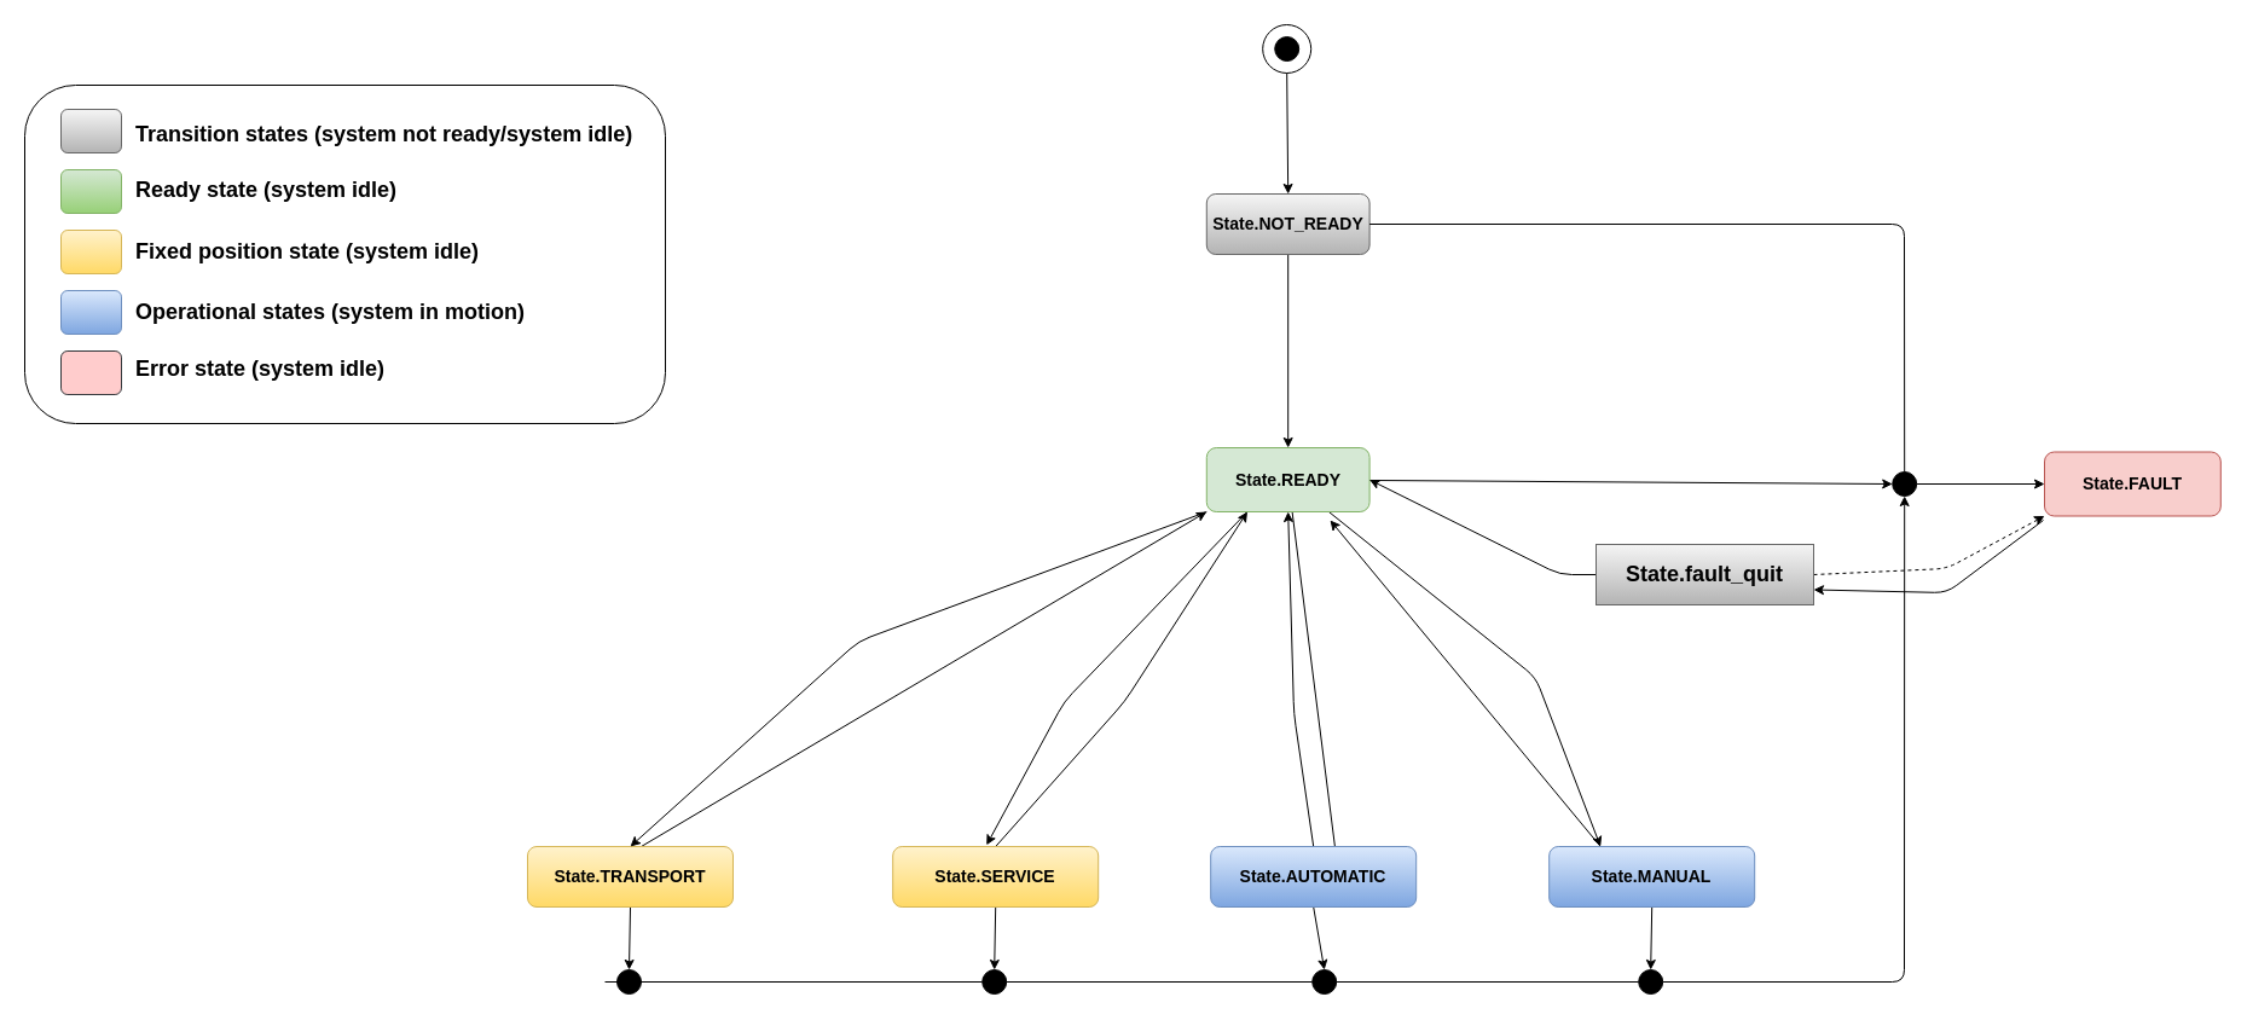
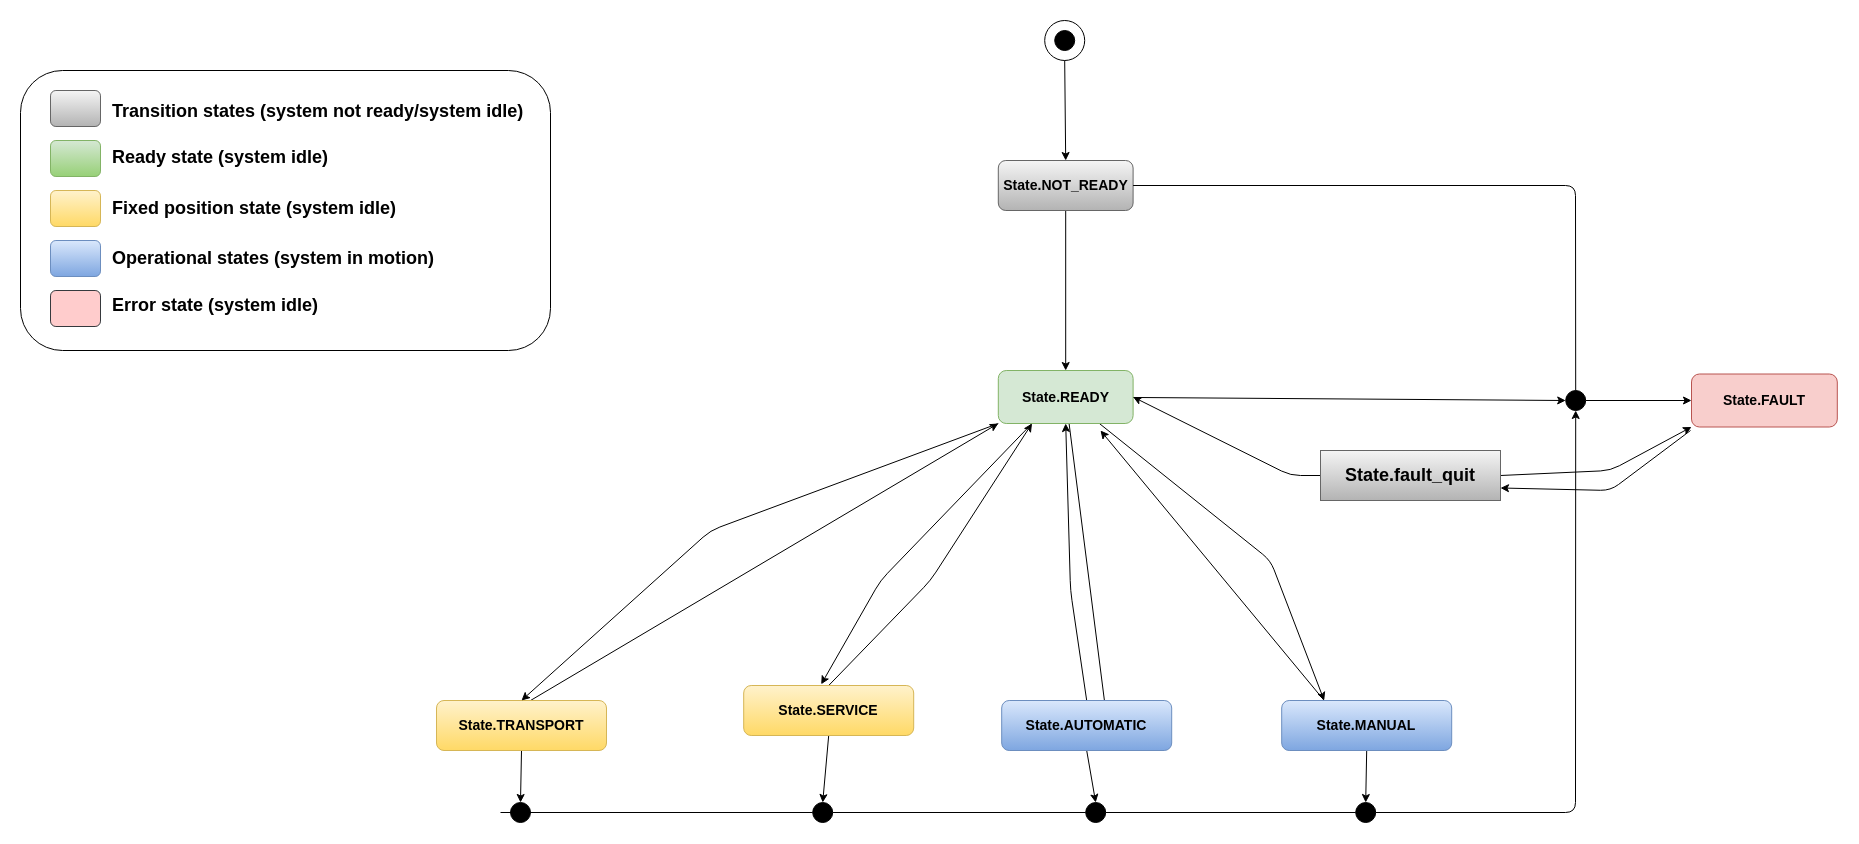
  <mxCell id="0" />
  <mxCell id="1" parent="0" />
  <mxCell id="2" style="edgeStyle=none;html=1;entryX=1;entryY=0.75;entryDx=0;entryDy=0;fontSize=18;" parent="1" target="31" edge="1"><mxGeometry relative="1" as="geometry"><mxPoint x="1690" y="430" as="sourcePoint" /><Array as="points"><mxPoint x="1610" y="490" /></Array></mxGeometry></mxCell>
  <mxCell id="3" value="&lt;font style=&quot;font-size: 14px;&quot;&gt;&lt;font style=&quot;&quot;&gt;&lt;b style=&quot;&quot;&gt;State.&lt;/b&gt;&lt;/font&gt;&lt;b style=&quot;&quot;&gt;FAULT&lt;/b&gt;&lt;/font&gt;" style="rounded=1;whiteSpace=wrap;html=1;fillColor=#f8cecc;strokeColor=#b85450;" parent="1" vertex="1"><mxGeometry x="1691" y="373.5" width="145.8" height="53" as="geometry" /></mxCell>
  <mxCell id="4" style="edgeStyle=none;html=1;exitX=0.5;exitY=1;exitDx=0;exitDy=0;entryX=0.5;entryY=0;entryDx=0;entryDy=0;fontSize=18;" parent="1" source="5" target="14" edge="1"><mxGeometry relative="1" as="geometry" /></mxCell>
  <mxCell id="5" value="&lt;font style=&quot;font-size: 14px;&quot;&gt;&lt;font style=&quot;&quot;&gt;&lt;b style=&quot;&quot;&gt;State.&lt;/b&gt;&lt;/font&gt;&lt;b style=&quot;&quot;&gt;NOT_READY&lt;/b&gt;&lt;/font&gt;" style="rounded=1;whiteSpace=wrap;html=1;fillColor=#f5f5f5;gradientColor=#b3b3b3;strokeColor=#666666;" parent="1" vertex="1"><mxGeometry x="997.8" y="160" width="134.8" height="50" as="geometry" /></mxCell>
  <mxCell id="6" style="edgeStyle=none;html=1;fontSize=18;entryX=0;entryY=1;entryDx=0;entryDy=0;" parent="1" target="14" edge="1"><mxGeometry relative="1" as="geometry"><mxPoint x="945.2" y="590" as="targetPoint" /><mxPoint x="530" y="700" as="sourcePoint" /><Array as="points" /></mxGeometry></mxCell>
  <mxCell id="7" style="edgeStyle=none;html=1;exitX=0.5;exitY=1;exitDx=0;exitDy=0;fontSize=18;entryX=0.5;entryY=0;entryDx=0;entryDy=0;" parent="1" source="8" target="44" edge="1"><mxGeometry relative="1" as="geometry"><mxPoint x="520" y="1040" as="targetPoint" /></mxGeometry></mxCell>
  <mxCell id="8" value="&lt;font style=&quot;font-size: 14px;&quot;&gt;&lt;b style=&quot;&quot;&gt;State.TRANSPORT&lt;/b&gt;&lt;/font&gt;" style="rounded=1;whiteSpace=wrap;html=1;fillColor=#fff2cc;gradientColor=#ffd966;strokeColor=#d6b656;" parent="1" vertex="1"><mxGeometry x="436" y="700" width="170" height="50" as="geometry" /></mxCell>
  <mxCell id="9" style="edgeStyle=none;html=1;fontSize=18;entryX=0;entryY=0.5;entryDx=0;entryDy=0;" parent="1" source="14" target="52" edge="1"><mxGeometry relative="1" as="geometry"><mxPoint x="1415.2" y="542" as="targetPoint" /></mxGeometry></mxCell>
  <mxCell id="10" style="edgeStyle=none;html=1;exitX=0;exitY=1;exitDx=0;exitDy=0;entryX=0.5;entryY=0;entryDx=0;entryDy=0;fontSize=18;" parent="1" source="14" target="8" edge="1"><mxGeometry relative="1" as="geometry"><mxPoint x="526" y="847.03" as="targetPoint" /><Array as="points"><mxPoint x="710" y="530" /></Array></mxGeometry></mxCell>
  <mxCell id="11" style="edgeStyle=none;html=1;exitX=0.25;exitY=1;exitDx=0;exitDy=0;entryX=0.456;entryY=-0.024;entryDx=0;entryDy=0;entryPerimeter=0;fontSize=18;" parent="1" source="14" target="24" edge="1"><mxGeometry relative="1" as="geometry"><Array as="points"><mxPoint x="880" y="580" /></Array></mxGeometry></mxCell>
  <mxCell id="12" style="edgeStyle=none;html=1;entryX=0.542;entryY=0;entryDx=0;entryDy=0;entryPerimeter=0;fontSize=18;" parent="1" source="14" target="18" edge="1"><mxGeometry relative="1" as="geometry"><Array as="points"><mxPoint x="1105.2" y="710" /></Array></mxGeometry></mxCell>
  <mxCell id="13" style="edgeStyle=none;html=1;exitX=0.75;exitY=1;exitDx=0;exitDy=0;entryX=0.25;entryY=0;entryDx=0;entryDy=0;fontSize=18;" parent="1" source="14" target="21" edge="1"><mxGeometry relative="1" as="geometry"><Array as="points"><mxPoint x="1270" y="560" /></Array></mxGeometry></mxCell>
  <mxCell id="14" value="&lt;font style=&quot;font-size: 14px;&quot;&gt;&lt;font style=&quot;&quot;&gt;&lt;b style=&quot;&quot;&gt;State.R&lt;/b&gt;&lt;/font&gt;&lt;b style=&quot;&quot;&gt;EADY&lt;/b&gt;&lt;/font&gt;" style="rounded=1;whiteSpace=wrap;html=1;fillColor=#d5e8d4;strokeColor=#82b366;" parent="1" vertex="1"><mxGeometry x="997.8" y="370" width="134.8" height="53" as="geometry" /></mxCell>
  <mxCell id="15" style="edgeStyle=none;html=1;exitX=1;exitY=0.5;exitDx=0;exitDy=0;entryX=0;entryY=0.5;entryDx=0;entryDy=0;fontSize=18;" parent="1" source="52" target="3" edge="1"><mxGeometry relative="1" as="geometry" /></mxCell>
  <mxCell id="16" style="edgeStyle=none;html=1;exitX=0.5;exitY=0;exitDx=0;exitDy=0;entryX=0.5;entryY=1;entryDx=0;entryDy=0;fontSize=18;" parent="1" source="18" target="14" edge="1"><mxGeometry relative="1" as="geometry"><Array as="points"><mxPoint x="1070" y="590" /></Array></mxGeometry></mxCell>
  <mxCell id="17" style="edgeStyle=none;html=1;exitX=0.5;exitY=1;exitDx=0;exitDy=0;fontSize=18;entryX=0.5;entryY=0;entryDx=0;entryDy=0;" parent="1" source="18" target="48" edge="1"><mxGeometry relative="1" as="geometry"><mxPoint x="1095.714" y="1050" as="targetPoint" /></mxGeometry></mxCell>
  <mxCell id="18" value="&lt;font style=&quot;font-size: 14px;&quot;&gt;&lt;b style=&quot;&quot;&gt;State.AUTOMATIC&lt;/b&gt;&lt;/font&gt;" style="rounded=1;whiteSpace=wrap;html=1;fillColor=#dae8fc;gradientColor=#7ea6e0;strokeColor=#6c8ebf;" parent="1" vertex="1"><mxGeometry x="1001.2" y="700" width="170" height="50" as="geometry" /></mxCell>
  <mxCell id="19" style="edgeStyle=none;html=1;fontSize=18;exitX=0.25;exitY=0;exitDx=0;exitDy=0;" parent="1" source="21" edge="1"><mxGeometry relative="1" as="geometry"><mxPoint x="1100" y="430" as="targetPoint" /><Array as="points" /></mxGeometry></mxCell>
  <mxCell id="20" style="edgeStyle=none;html=1;exitX=0.5;exitY=1;exitDx=0;exitDy=0;fontSize=18;entryX=0.5;entryY=0;entryDx=0;entryDy=0;" parent="1" source="21" target="50" edge="1"><mxGeometry relative="1" as="geometry"><mxPoint x="1365" y="1040" as="targetPoint" /></mxGeometry></mxCell>
  <mxCell id="21" value="&lt;font style=&quot;font-size: 14px;&quot;&gt;&lt;b style=&quot;&quot;&gt;State.MANUAL&lt;/b&gt;&lt;/font&gt;" style="rounded=1;whiteSpace=wrap;html=1;fillColor=#dae8fc;gradientColor=#7ea6e0;strokeColor=#6c8ebf;" parent="1" vertex="1"><mxGeometry x="1281.2" y="700" width="170" height="50" as="geometry" /></mxCell>
  <mxCell id="22" style="edgeStyle=none;html=1;fontSize=18;exitX=0.5;exitY=0;exitDx=0;exitDy=0;entryX=0.25;entryY=1;entryDx=0;entryDy=0;" parent="1" source="24" target="14" edge="1"><mxGeometry relative="1" as="geometry"><mxPoint x="1005.2" y="590" as="targetPoint" /><mxPoint x="925.2" y="840" as="sourcePoint" /><Array as="points"><mxPoint x="930" y="580" /></Array></mxGeometry></mxCell>
  <mxCell id="23" style="edgeStyle=none;html=1;exitX=0.5;exitY=1;exitDx=0;exitDy=0;fontSize=18;entryX=0.5;entryY=0;entryDx=0;entryDy=0;" parent="1" source="24" target="46" edge="1"><mxGeometry relative="1" as="geometry"><mxPoint x="822.857" y="1040" as="targetPoint" /></mxGeometry></mxCell>
- <mxCell id="24" value="&lt;font style=&quot;font-size: 14px;&quot;&gt;&lt;b style=&quot;&quot;&gt;State.SERVICE&lt;/b&gt;&lt;/font&gt;" style="rounded=1;whiteSpace=wrap;html=1;fillColor=#fff2cc;gradientColor=#ffd966;strokeColor=#d6b656;" parent="1" vertex="1"><mxGeometry x="738.2" y="700" width="170" height="50" as="geometry" /></mxCell>
+ <mxCell id="24" value="&lt;font style=&quot;font-size: 14px;&quot;&gt;&lt;b style=&quot;&quot;&gt;State.SERVICE&lt;/b&gt;&lt;/font&gt;" style="rounded=1;whiteSpace=wrap;html=1;fillColor=#fff2cc;gradientColor=#ffd966;strokeColor=#d6b656;" parent="1" vertex="1"><mxGeometry x="743.2" y="685" width="170" height="50" as="geometry" /></mxCell>
  <mxCell id="25" value="" style="group" parent="1" vertex="1" connectable="0"><mxGeometry x="1044.2" y="20" width="40" height="40" as="geometry" /></mxCell>
  <mxCell id="26" value="" style="ellipse;whiteSpace=wrap;html=1;aspect=fixed;fontSize=18;fillColor=#FFFFFF;" parent="25" vertex="1"><mxGeometry width="40" height="40" as="geometry" /></mxCell>
  <mxCell id="27" value="" style="ellipse;whiteSpace=wrap;html=1;aspect=fixed;fontSize=18;fillColor=#000000;" parent="25" vertex="1"><mxGeometry x="10" y="10" width="20" height="20" as="geometry" /></mxCell>
  <mxCell id="28" style="edgeStyle=none;html=1;exitX=0.5;exitY=1;exitDx=0;exitDy=0;entryX=0.5;entryY=0;entryDx=0;entryDy=0;fontSize=18;" parent="1" source="26" target="5" edge="1"><mxGeometry relative="1" as="geometry" /></mxCell>
  <mxCell id="29" style="edgeStyle=none;html=1;exitX=0;exitY=0.5;exitDx=0;exitDy=0;fontSize=18;entryX=1;entryY=0.5;entryDx=0;entryDy=0;" parent="1" source="31" target="14" edge="1"><mxGeometry relative="1" as="geometry"><mxPoint x="1065.2" y="590" as="targetPoint" /><Array as="points"><mxPoint x="1290" y="475" /></Array></mxGeometry></mxCell>
- <mxCell id="30" style="edgeStyle=none;html=1;exitX=1;exitY=0.5;exitDx=0;exitDy=0;fontSize=18;entryX=0;entryY=1;entryDx=0;entryDy=0;dashed=1;" parent="1" source="31" target="3" edge="1"><mxGeometry relative="1" as="geometry"><mxPoint x="1705.2" y="590" as="targetPoint" /><Array as="points"><mxPoint x="1610" y="470" /></Array></mxGeometry></mxCell>
+ <mxCell id="30" style="edgeStyle=none;html=1;exitX=1;exitY=0.5;exitDx=0;exitDy=0;fontSize=18;entryX=0;entryY=1;entryDx=0;entryDy=0;" parent="1" source="31" target="3" edge="1"><mxGeometry relative="1" as="geometry"><mxPoint x="1705.2" y="590" as="targetPoint" /><Array as="points"><mxPoint x="1610" y="470" /></Array></mxGeometry></mxCell>
  <mxCell id="31" value="&lt;font style=&quot;font-size: 18px;&quot;&gt;&lt;b&gt;State.fault_quit&lt;/b&gt;&lt;/font&gt;" style="whiteSpace=wrap;html=1;fillColor=#f5f5f5;gradientColor=#b3b3b3;strokeColor=#666666;rounded=0;" parent="1" vertex="1"><mxGeometry x="1320" y="450" width="180" height="50" as="geometry" /></mxCell>
  <mxCell id="32" value="" style="rounded=1;whiteSpace=wrap;html=1;fillColor=#f5f5f5;gradientColor=#b3b3b3;strokeColor=#666666;" parent="1" vertex="1"><mxGeometry x="50" y="90" width="50" height="36" as="geometry" /></mxCell>
  <mxCell id="33" value="" style="rounded=1;whiteSpace=wrap;html=1;fillColor=#d5e8d4;gradientColor=#97d077;strokeColor=#82b366;" parent="1" vertex="1"><mxGeometry x="50" y="140" width="50" height="36" as="geometry" /></mxCell>
  <mxCell id="34" value="Transition states (system not ready/system idle)" style="text;html=1;strokeColor=none;fillColor=none;align=left;verticalAlign=middle;whiteSpace=wrap;rounded=0;fontSize=18;fontStyle=1" parent="1" vertex="1"><mxGeometry x="110" y="96" width="550" height="30" as="geometry" /></mxCell>
  <mxCell id="35" value="Ready state (system idle)" style="text;html=1;strokeColor=none;fillColor=none;align=left;verticalAlign=middle;whiteSpace=wrap;rounded=0;fontSize=18;fontStyle=1" parent="1" vertex="1"><mxGeometry x="110" y="142" width="550" height="30" as="geometry" /></mxCell>
  <mxCell id="36" value="" style="rounded=1;whiteSpace=wrap;html=1;fillColor=#fff2cc;gradientColor=#ffd966;strokeColor=#d6b656;" parent="1" vertex="1"><mxGeometry x="50" y="190" width="50" height="36" as="geometry" /></mxCell>
  <mxCell id="37" value="Fixed position state (system idle)" style="text;html=1;strokeColor=none;fillColor=none;align=left;verticalAlign=middle;whiteSpace=wrap;rounded=0;fontSize=18;fontStyle=1" parent="1" vertex="1"><mxGeometry x="110" y="193" width="550" height="30" as="geometry" /></mxCell>
  <mxCell id="38" value="" style="rounded=1;whiteSpace=wrap;html=1;fillColor=#dae8fc;gradientColor=#7ea6e0;strokeColor=#6c8ebf;" parent="1" vertex="1"><mxGeometry x="50" y="240" width="50" height="36" as="geometry" /></mxCell>
  <mxCell id="39" value="Operational states (system in motion)" style="text;html=1;strokeColor=none;fillColor=none;align=left;verticalAlign=middle;whiteSpace=wrap;rounded=0;fontSize=18;fontStyle=1" parent="1" vertex="1"><mxGeometry x="110" y="243" width="550" height="30" as="geometry" /></mxCell>
  <mxCell id="40" value="" style="rounded=1;whiteSpace=wrap;html=1;fillColor=#ffcccc;strokeColor=#36393d;" parent="1" vertex="1"><mxGeometry x="50" y="290" width="50" height="36" as="geometry" /></mxCell>
  <mxCell id="41" value="Error state (system idle)" style="text;html=1;strokeColor=none;fillColor=none;align=left;verticalAlign=middle;whiteSpace=wrap;rounded=0;fontSize=18;fontStyle=1" parent="1" vertex="1"><mxGeometry x="110" y="290" width="550" height="30" as="geometry" /></mxCell>
  <mxCell id="42" value="" style="rounded=1;whiteSpace=wrap;html=1;fontSize=18;fillColor=none;" parent="1" vertex="1"><mxGeometry x="20" y="70" width="530" height="280" as="geometry" /></mxCell>
  <mxCell id="43" value="" style="endArrow=classic;html=1;fontSize=18;startArrow=none;entryX=0.5;entryY=1;entryDx=0;entryDy=0;endFill=1;" parent="1" source="50" target="52" edge="1"><mxGeometry width="50" height="50" relative="1" as="geometry"><mxPoint x="500" y="1050" as="sourcePoint" /><mxPoint x="1580" y="560" as="targetPoint" /><Array as="points"><mxPoint x="1575" y="812" /></Array></mxGeometry></mxCell>
  <mxCell id="44" value="" style="ellipse;whiteSpace=wrap;html=1;aspect=fixed;fontSize=18;fillColor=#000000;" parent="1" vertex="1"><mxGeometry x="510" y="802" width="20" height="20" as="geometry" /></mxCell>
  <mxCell id="45" value="" style="endArrow=none;html=1;fontSize=18;" parent="1" target="46" edge="1"><mxGeometry width="50" height="50" relative="1" as="geometry"><mxPoint x="500" y="812" as="sourcePoint" /><mxPoint x="1560" y="812" as="targetPoint" /></mxGeometry></mxCell>
  <mxCell id="46" value="" style="ellipse;whiteSpace=wrap;html=1;aspect=fixed;fontSize=18;fillColor=#000000;" parent="1" vertex="1"><mxGeometry x="812.2" y="802" width="20" height="20" as="geometry" /></mxCell>
  <mxCell id="47" value="" style="endArrow=none;html=1;fontSize=18;startArrow=none;" parent="1" source="46" target="48" edge="1"><mxGeometry width="50" height="50" relative="1" as="geometry"><mxPoint x="832.2" y="812" as="sourcePoint" /><mxPoint x="1560" y="812" as="targetPoint" /></mxGeometry></mxCell>
  <mxCell id="48" value="" style="ellipse;whiteSpace=wrap;html=1;aspect=fixed;fontSize=18;fillColor=#000000;" parent="1" vertex="1"><mxGeometry x="1085.2" y="802" width="20" height="20" as="geometry" /></mxCell>
  <mxCell id="49" value="" style="endArrow=none;html=1;fontSize=18;startArrow=none;" parent="1" source="48" target="50" edge="1"><mxGeometry width="50" height="50" relative="1" as="geometry"><mxPoint x="1105.2" y="812" as="sourcePoint" /><mxPoint x="1560" y="812" as="targetPoint" /></mxGeometry></mxCell>
  <mxCell id="50" value="" style="ellipse;whiteSpace=wrap;html=1;aspect=fixed;fontSize=18;fillColor=#000000;" parent="1" vertex="1"><mxGeometry x="1355.2" y="802" width="20" height="20" as="geometry" /></mxCell>
  <mxCell id="51" value="" style="edgeStyle=none;html=1;exitX=1;exitY=0.5;exitDx=0;exitDy=0;fontSize=18;endArrow=none;entryX=0.5;entryY=0;entryDx=0;entryDy=0;" parent="1" source="5" target="52" edge="1"><mxGeometry relative="1" as="geometry"><mxPoint x="1570" y="190" as="targetPoint" /><Array as="points"><mxPoint x="1575" y="185" /></Array><mxPoint x="1132.6" y="185" as="sourcePoint" /></mxGeometry></mxCell>
  <mxCell id="52" value="" style="ellipse;whiteSpace=wrap;html=1;aspect=fixed;fontSize=18;fillColor=#000000;" parent="1" vertex="1"><mxGeometry x="1565.2" y="390" width="20" height="20" as="geometry" /></mxCell>
